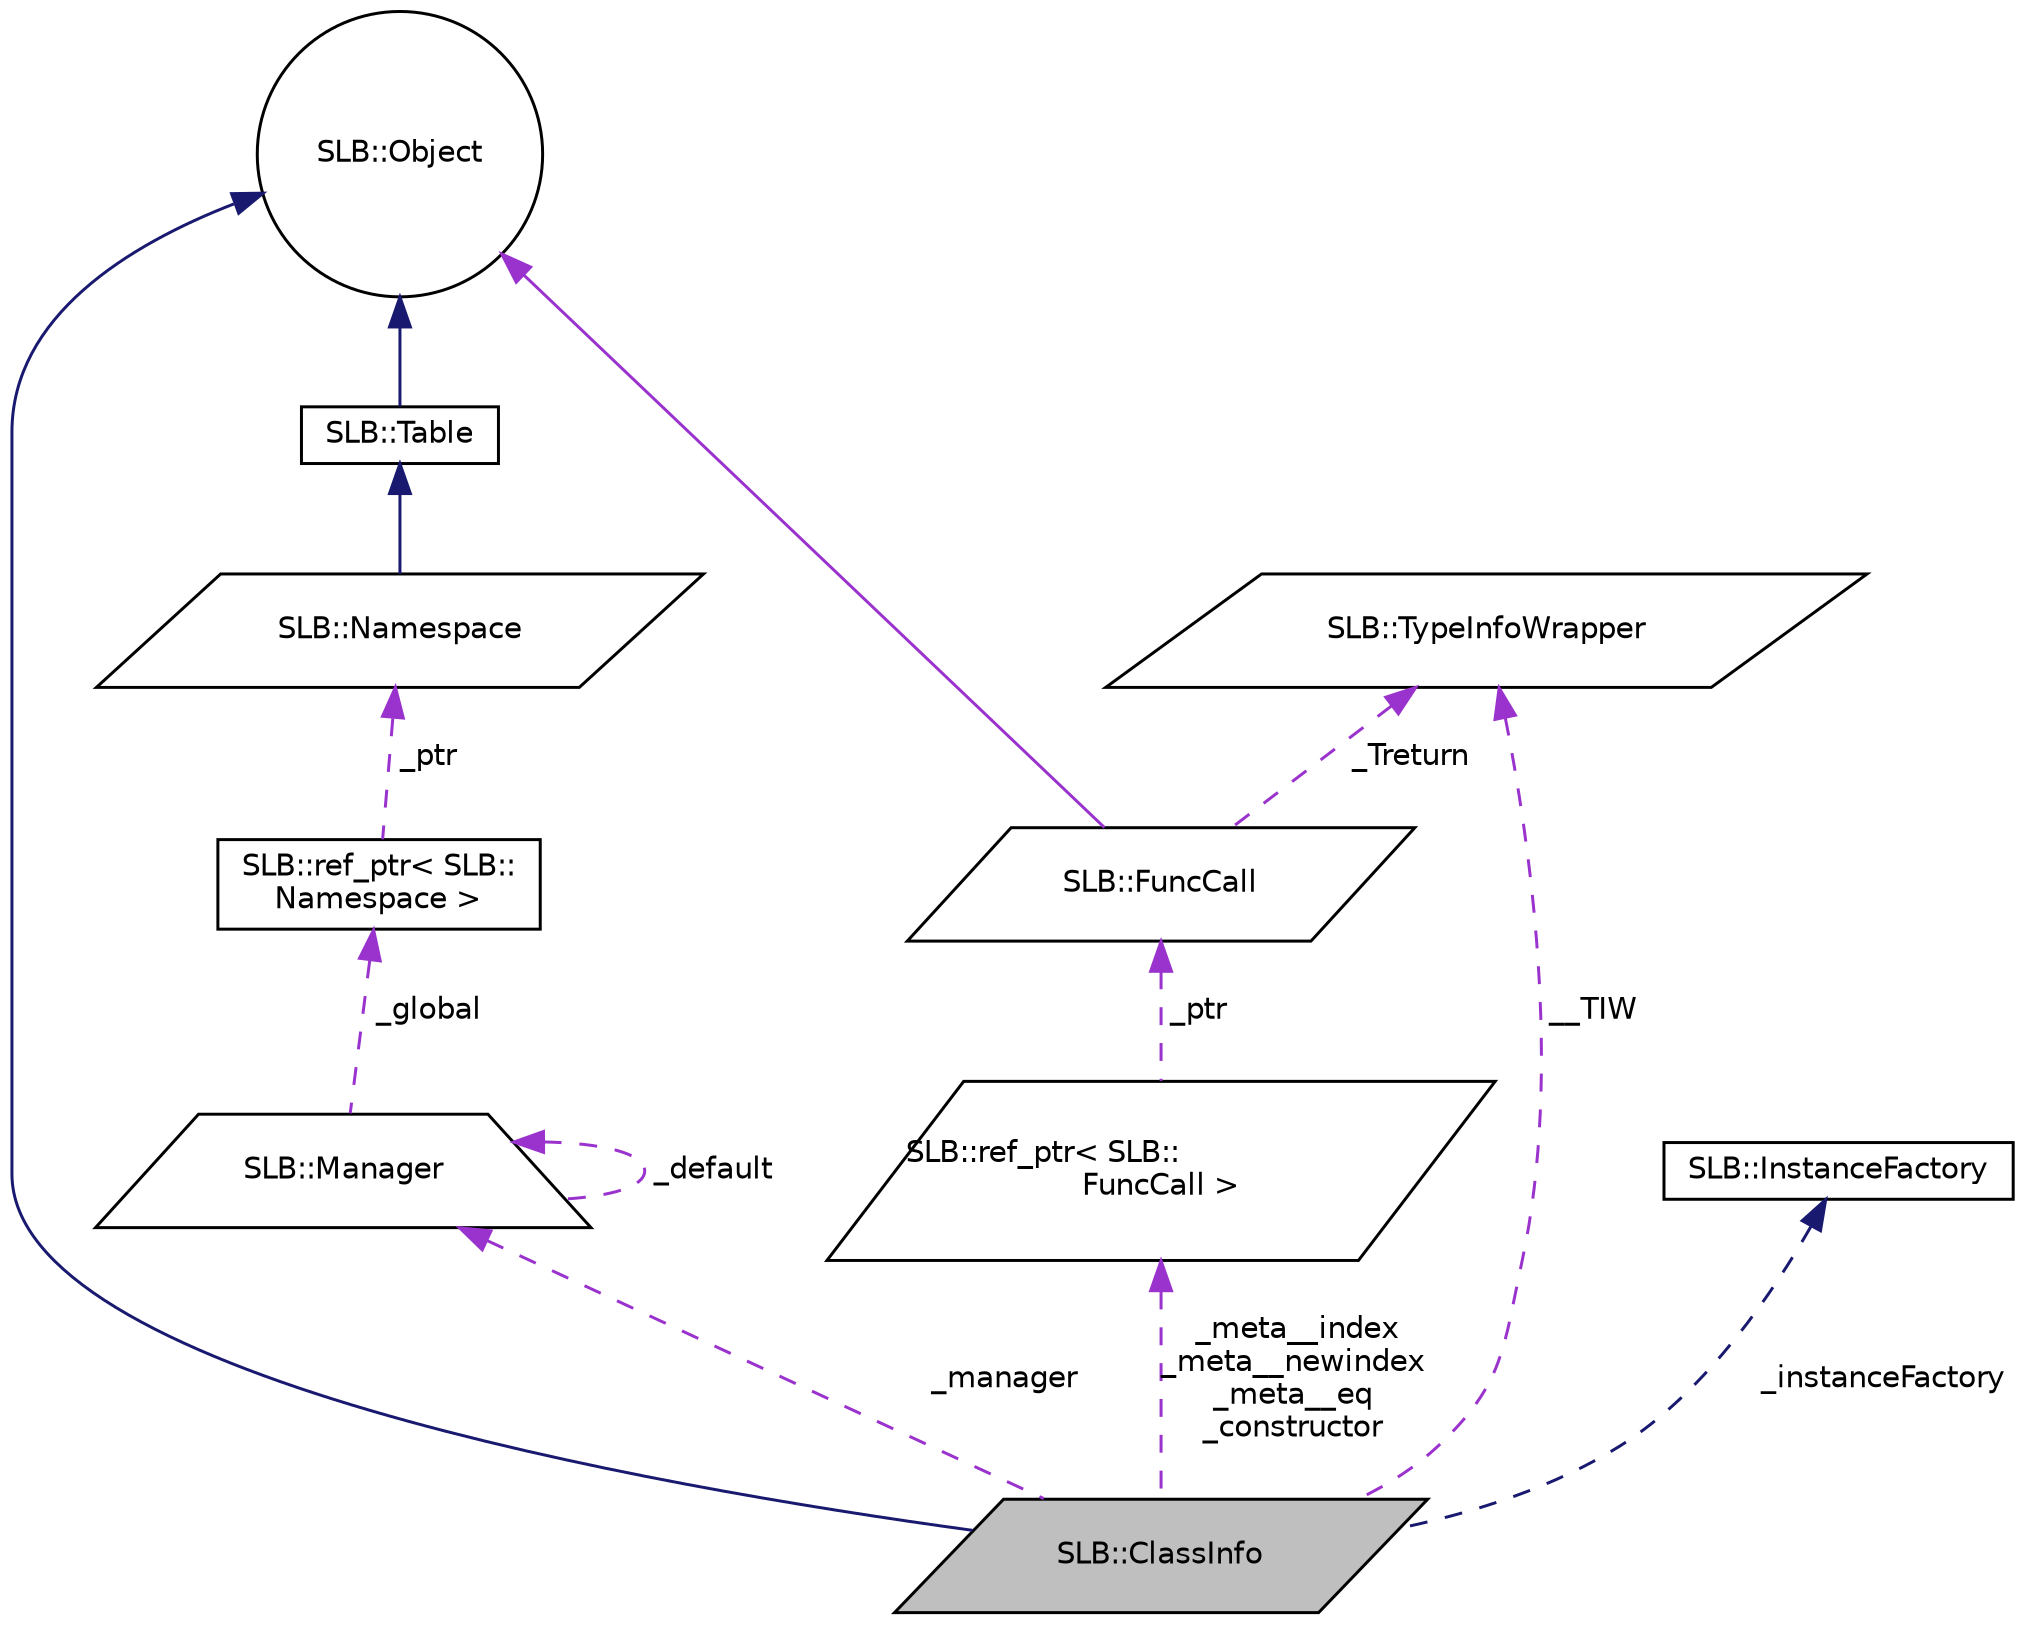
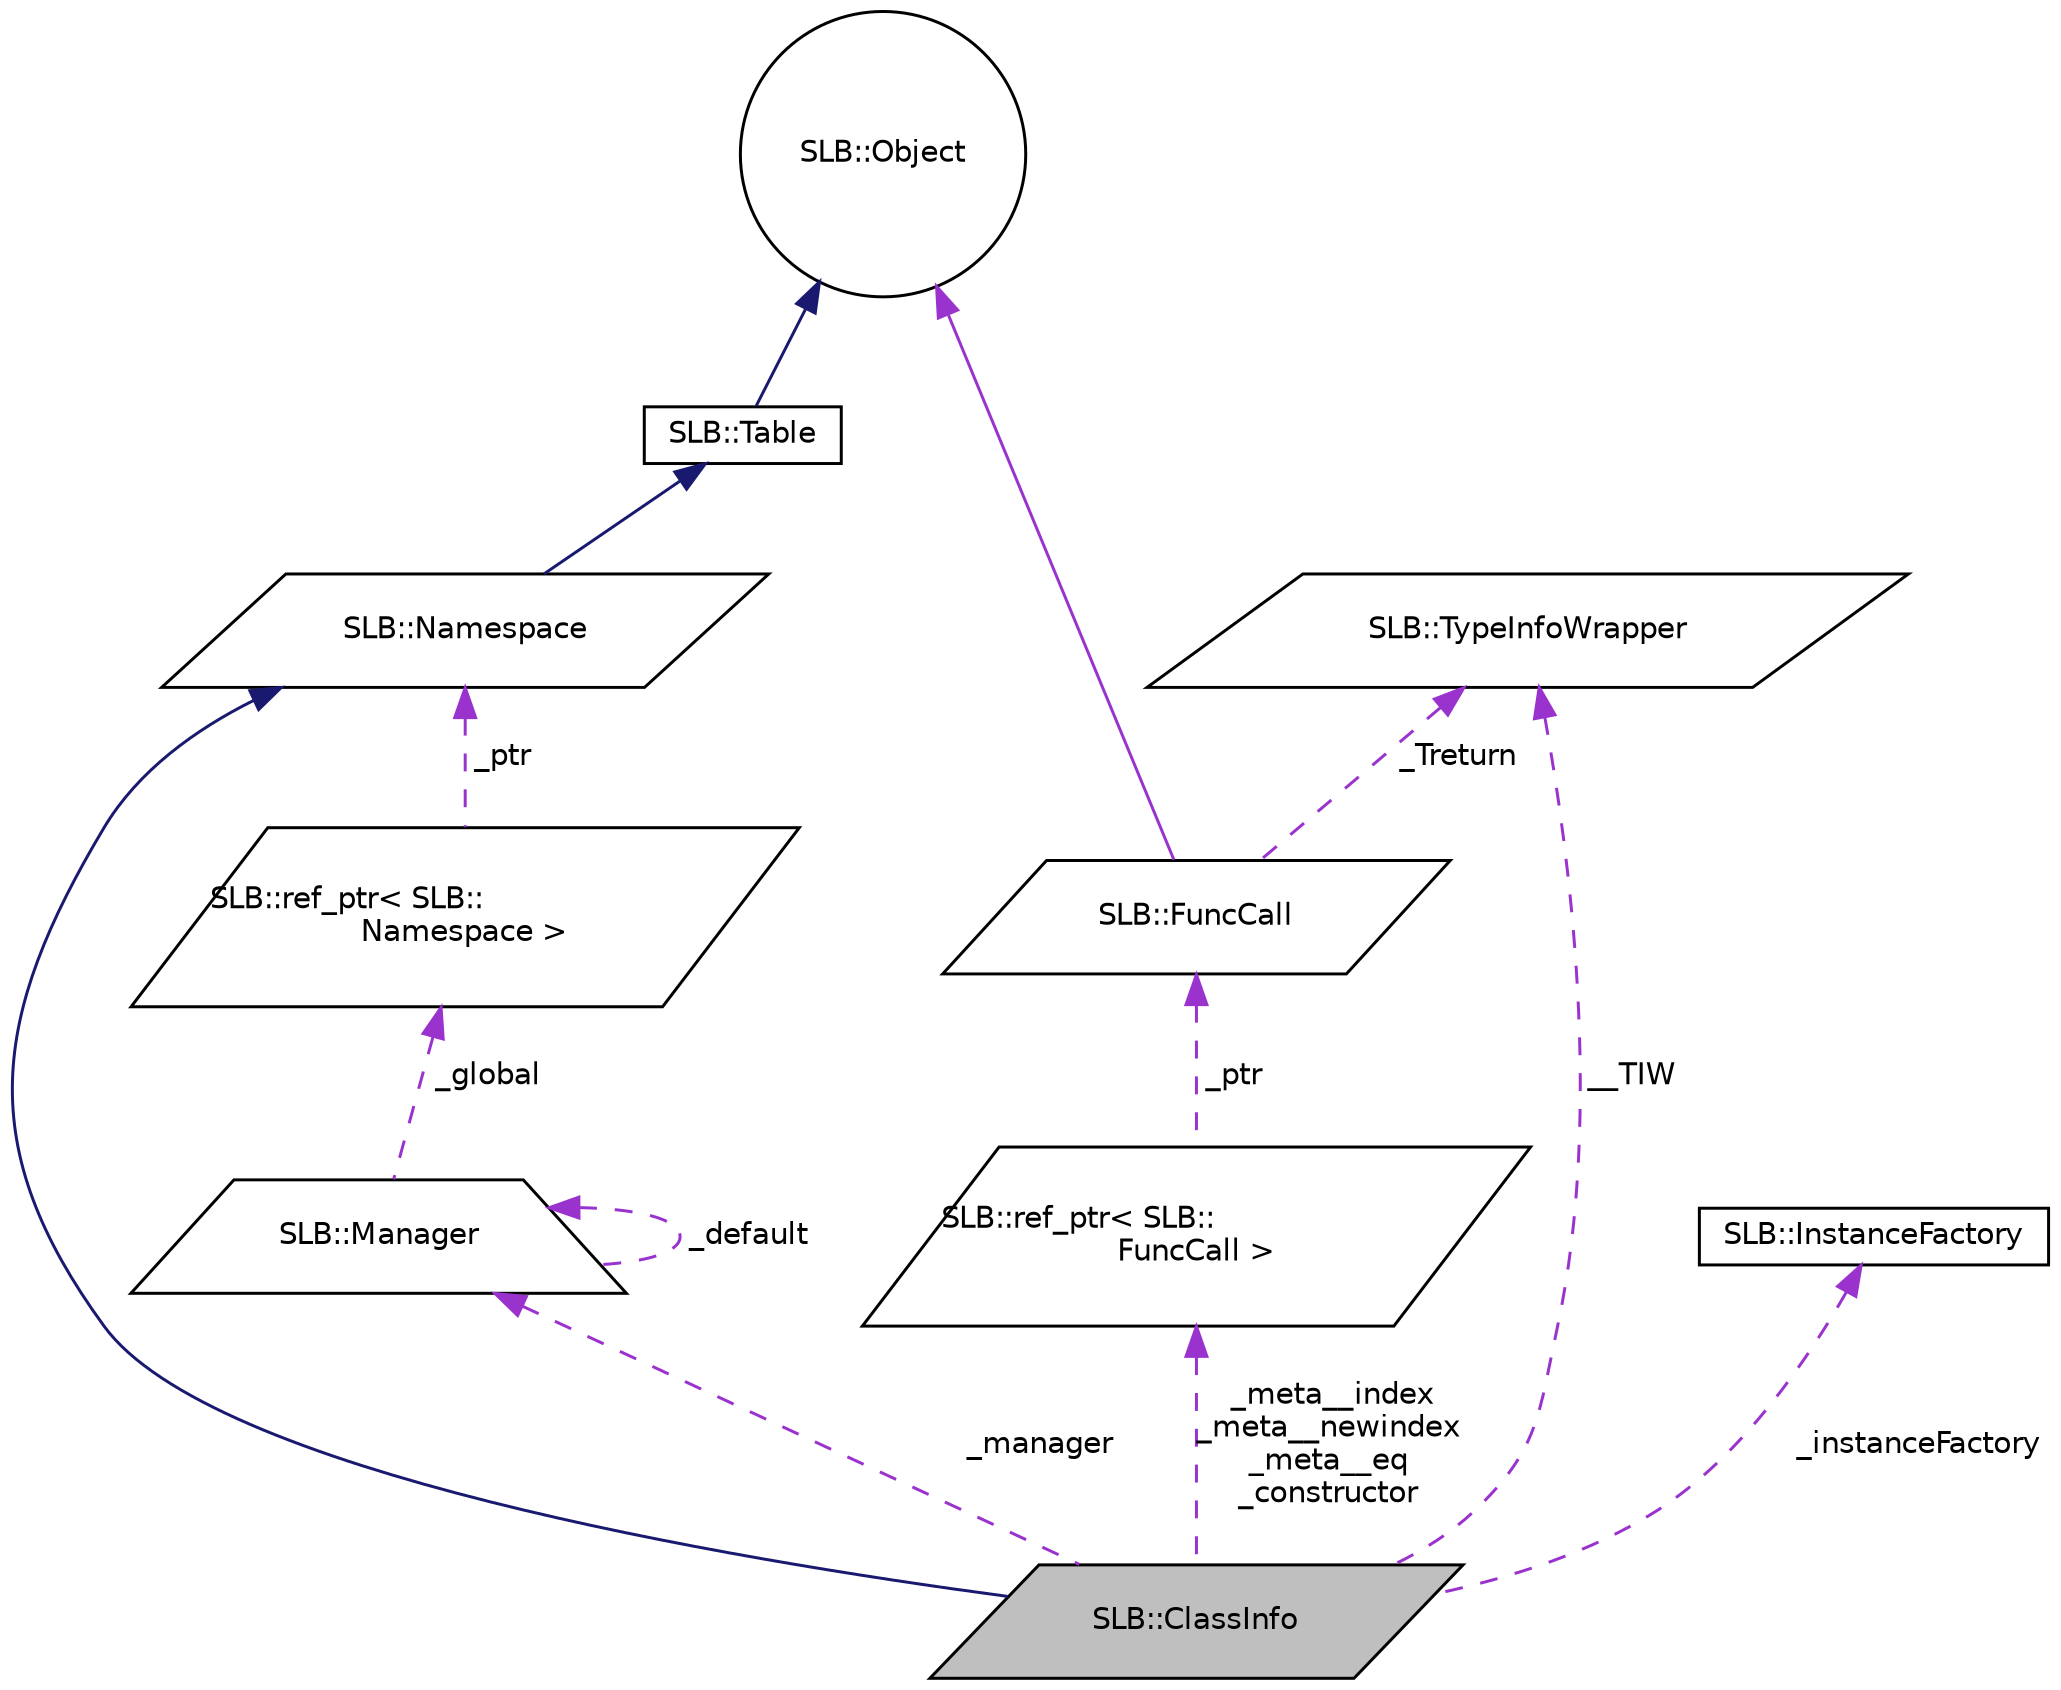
  digraph {
    rankdir=TB
    node [color=black fillcolor=white fontname=Helvetica fontsize=10 shape=parallelogram style=filled]
    edge [color=darkorchid3 dir=back fontname=Helvetica fontsize=10 labelfontname=Helvetica labelfontsize=10 style=dashed]
    n1 [fillcolor=grey75 fontcolor=black height=0.2 label="SLB::ClassInfo" width=0.4]
    n2 [height=0.2 label="SLB::Namespace" width=0.4]
-   n3 [height=0.2 label="SLB::ref_ptr\< SLB::\lNamespace \>" shape=box width=0.4]
+   n3 [height=0.2 label="SLB::ref_ptr\< SLB::\lNamespace \>" width=0.4]
    n4 [height=0.2 label="SLB::Manager" shape=trapezium width=0.4]
    n5 [height=0.2 label="SLB::Table" shape=box width=0.4]
    n6 [height=0.2 label="SLB::Object" shape=circle width=0.4]
    n7 [height=0.2 label="SLB::FuncCall" width=0.4]
    n8 [height=0.2 label="SLB::ref_ptr\< SLB::\lFuncCall \>" width=0.4]
    n9 [height=0.2 label="SLB::TypeInfoWrapper" width=0.4]
    n10 [height=0.2 label="SLB::InstanceFactory" shape=box width=0.4]
-   n6 -> n1 [color=midnightblue style=solid]
+   n2 -> n1 [color=midnightblue style=solid]
    n2 -> n3 [label=" _ptr"]
    n3 -> n4 [label=" _global"]
    n4 -> n1 [label=" _manager"]
    n4 -> n4 [label=" _default"]
    n5 -> n2 [color=midnightblue style=solid]
    n6 -> n5 [color=midnightblue style=solid]
    n6 -> n7 [style=solid]
    n7 -> n8 [label=" _ptr"]
    n8 -> n1 [label=" _meta__index\n_meta__newindex\n_meta__eq\n_constructor"]
    n9 -> n1 [label=" __TIW"]
    n9 -> n7 [label=" _Treturn"]
-   n10 -> n1 [color=midnightblue label=" _instanceFactory"]
+   n10 -> n1 [label=" _instanceFactory"]
  }
